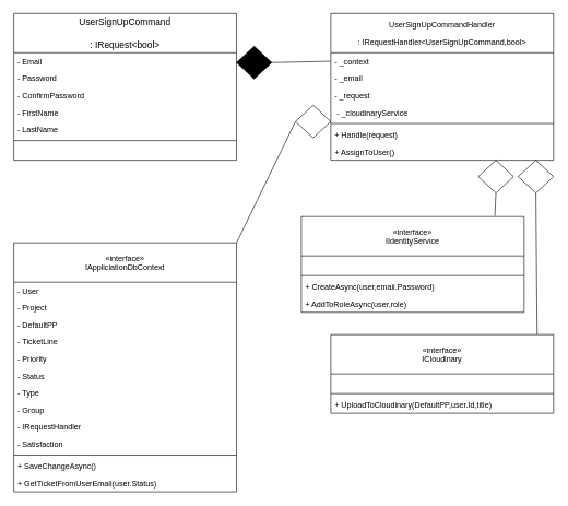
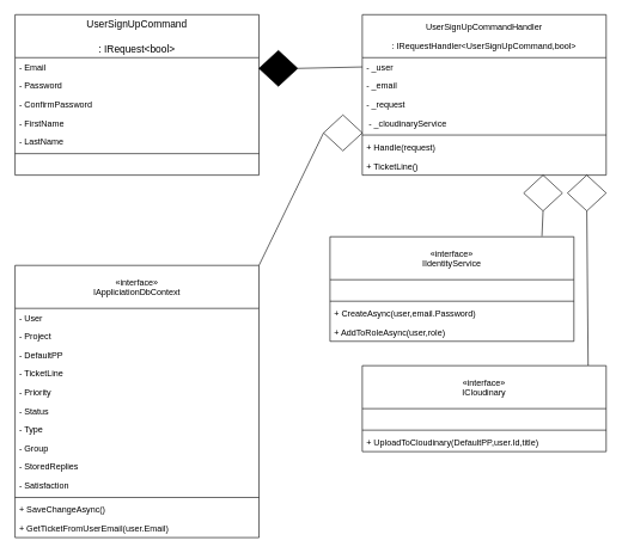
  <mxCell id="0" />
  <mxCell id="1" parent="0" />
  <mxCell id="2" value="" style="endArrow=none;html=1;entryX=0;entryY=0.5;entryDx=0;entryDy=0;exitX=1;exitY=0.5;exitDx=0;exitDy=0;exitPerimeter=0;" parent="1" source="3" target="19" edge="1"><mxGeometry width="50" height="50" relative="1" as="geometry"><mxPoint x="414" y="93" as="sourcePoint" /><mxPoint x="544" y="350" as="targetPoint" /></mxGeometry></mxCell>
  <mxCell id="3" value="" style="strokeWidth=1;html=1;shape=mxgraph.flowchart.decision;whiteSpace=wrap;fillColor=#000000;" parent="1" vertex="1"><mxGeometry x="360" y="70" width="54" height="50" as="geometry" /></mxCell>
  <mxCell id="4" value="" style="endArrow=none;html=1;entryX=1;entryY=0;entryDx=0;entryDy=0;exitX=0;exitY=0.5;exitDx=0;exitDy=0;exitPerimeter=0;" parent="1" source="5" target="26" edge="1"><mxGeometry width="50" height="50" relative="1" as="geometry"><mxPoint x="414" y="193" as="sourcePoint" /><mxPoint x="350" y="410" as="targetPoint" /></mxGeometry></mxCell>
  <mxCell id="5" value="" style="strokeWidth=1;html=1;shape=mxgraph.flowchart.decision;whiteSpace=wrap;" parent="1" vertex="1"><mxGeometry x="450" y="160" width="54" height="50" as="geometry" /></mxCell>
  <mxCell id="6" value="" style="endArrow=none;html=1;exitX=0.5;exitY=1;exitDx=0;exitDy=0;exitPerimeter=0;entryX=0.869;entryY=-0.006;entryDx=0;entryDy=0;entryPerimeter=0;" parent="1" source="7" target="40" edge="1"><mxGeometry width="50" height="50" relative="1" as="geometry"><mxPoint x="632" y="227" as="sourcePoint" /><mxPoint x="759" y="436" as="targetPoint" /></mxGeometry></mxCell>
  <mxCell id="7" value="" style="strokeWidth=1;html=1;shape=mxgraph.flowchart.decision;whiteSpace=wrap;" parent="1" vertex="1"><mxGeometry x="729" y="244" width="54" height="50" as="geometry" /></mxCell>
  <mxCell id="8" value="" style="strokeWidth=1;html=1;shape=mxgraph.flowchart.decision;whiteSpace=wrap;" parent="1" vertex="1"><mxGeometry x="790" y="244" width="54" height="50" as="geometry" /></mxCell>
  <mxCell id="9" value="" style="endArrow=none;html=1;entryX=0.926;entryY=-0.002;entryDx=0;entryDy=0;exitX=0.5;exitY=1;exitDx=0;exitDy=0;exitPerimeter=0;entryPerimeter=0;" parent="1" source="8" target="45" edge="1"><mxGeometry width="50" height="50" relative="1" as="geometry"><mxPoint x="656" y="226" as="sourcePoint" /><mxPoint x="858" y="543" as="targetPoint" /></mxGeometry></mxCell>
  <mxCell id="10" value="UserSignUpCommand&#10;&#10;: IRequest&lt;bool&gt;" style="swimlane;fontStyle=0;childLayout=stackLayout;horizontal=1;startSize=60;horizontalStack=0;resizeParent=1;resizeParentMax=0;resizeLast=0;collapsible=1;marginBottom=0;align=center;fontSize=14;" parent="1" vertex="1"><mxGeometry x="20" y="20" width="340" height="224" as="geometry" /></mxCell>
  <mxCell id="11" value="- Email" style="text;strokeColor=none;fillColor=none;align=left;verticalAlign=top;spacingLeft=4;spacingRight=4;overflow=hidden;rotatable=0;points=[[0,0.5],[1,0.5]];portConstraint=eastwest;" parent="10" vertex="1"><mxGeometry y="60" width="340" height="26" as="geometry" /></mxCell>
  <mxCell id="12" value="- Password" style="text;strokeColor=none;fillColor=none;align=left;verticalAlign=top;spacingLeft=4;spacingRight=4;overflow=hidden;rotatable=0;points=[[0,0.5],[1,0.5]];portConstraint=eastwest;" parent="10" vertex="1"><mxGeometry y="86" width="340" height="26" as="geometry" /></mxCell>
  <mxCell id="13" value="- ConfirmPassword" style="text;strokeColor=none;fillColor=none;align=left;verticalAlign=top;spacingLeft=4;spacingRight=4;overflow=hidden;rotatable=0;points=[[0,0.5],[1,0.5]];portConstraint=eastwest;" parent="10" vertex="1"><mxGeometry y="112" width="340" height="26" as="geometry" /></mxCell>
  <mxCell id="14" value="- FirstName" style="text;strokeColor=none;fillColor=none;align=left;verticalAlign=top;spacingLeft=4;spacingRight=4;overflow=hidden;rotatable=0;points=[[0,0.5],[1,0.5]];portConstraint=eastwest;" parent="10" vertex="1"><mxGeometry y="138" width="340" height="26" as="geometry" /></mxCell>
  <mxCell id="15" value="- LastName" style="text;strokeColor=none;fillColor=none;align=left;verticalAlign=top;spacingLeft=4;spacingRight=4;overflow=hidden;rotatable=0;points=[[0,0.5],[1,0.5]];portConstraint=eastwest;" parent="10" vertex="1"><mxGeometry y="164" width="340" height="26" as="geometry" /></mxCell>
  <mxCell id="16" value="" style="line;strokeWidth=1;fillColor=none;align=left;verticalAlign=middle;spacingTop=-1;spacingLeft=3;spacingRight=3;rotatable=0;labelPosition=right;points=[];portConstraint=eastwest;" parent="10" vertex="1"><mxGeometry y="190" width="340" height="8" as="geometry" /></mxCell>
  <mxCell id="17" value=" " style="text;strokeColor=none;fillColor=none;align=left;verticalAlign=top;spacingLeft=4;spacingRight=4;overflow=hidden;rotatable=0;points=[[0,0.5],[1,0.5]];portConstraint=eastwest;" parent="10" vertex="1"><mxGeometry y="198" width="340" height="26" as="geometry" /></mxCell>
  <mxCell id="18" value="UserSignUpCommandHandler&#10;&#10;: IRequestHandler&lt;UserSignUpCommand,bool&gt;" style="swimlane;fontStyle=0;childLayout=stackLayout;horizontal=1;startSize=60;fillColor=none;horizontalStack=0;resizeParent=1;resizeParentMax=0;resizeLast=0;collapsible=1;marginBottom=0;" parent="1" vertex="1"><mxGeometry x="504" y="20" width="340" height="224" as="geometry" /></mxCell>
- <mxCell id="19" value="- _context" style="text;strokeColor=none;fillColor=none;align=left;verticalAlign=top;spacingLeft=4;spacingRight=4;overflow=hidden;rotatable=0;points=[[0,0.5],[1,0.5]];portConstraint=eastwest;" parent="18" vertex="1"><mxGeometry y="60" width="340" height="26" as="geometry" /></mxCell>
+ <mxCell id="19" value="- _user" style="text;strokeColor=none;fillColor=none;align=left;verticalAlign=top;spacingLeft=4;spacingRight=4;overflow=hidden;rotatable=0;points=[[0,0.5],[1,0.5]];portConstraint=eastwest;" parent="18" vertex="1"><mxGeometry y="60" width="340" height="26" as="geometry" /></mxCell>
  <mxCell id="20" value="- _email" style="text;strokeColor=none;fillColor=none;align=left;verticalAlign=top;spacingLeft=4;spacingRight=4;overflow=hidden;rotatable=0;points=[[0,0.5],[1,0.5]];portConstraint=eastwest;" parent="18" vertex="1"><mxGeometry y="86" width="340" height="26" as="geometry" /></mxCell>
  <mxCell id="21" value="- _request" style="text;strokeColor=none;fillColor=none;align=left;verticalAlign=top;spacingLeft=4;spacingRight=4;overflow=hidden;rotatable=0;points=[[0,0.5],[1,0.5]];portConstraint=eastwest;" parent="18" vertex="1"><mxGeometry y="112" width="340" height="26" as="geometry" /></mxCell>
  <mxCell id="22" value=" - _cloudinaryService" style="text;strokeColor=none;fillColor=none;align=left;verticalAlign=top;spacingLeft=4;spacingRight=4;overflow=hidden;rotatable=0;points=[[0,0.5],[1,0.5]];portConstraint=eastwest;" parent="18" vertex="1"><mxGeometry y="138" width="340" height="26" as="geometry" /></mxCell>
  <mxCell id="23" value="" style="line;strokeWidth=1;fillColor=none;align=left;verticalAlign=middle;spacingTop=-1;spacingLeft=3;spacingRight=3;rotatable=0;labelPosition=right;points=[];portConstraint=eastwest;" parent="18" vertex="1"><mxGeometry y="164" width="340" height="8" as="geometry" /></mxCell>
  <mxCell id="24" value="+ Handle(request)" style="text;strokeColor=none;fillColor=none;align=left;verticalAlign=top;spacingLeft=4;spacingRight=4;overflow=hidden;rotatable=0;points=[[0,0.5],[1,0.5]];portConstraint=eastwest;" parent="18" vertex="1"><mxGeometry y="172" width="340" height="26" as="geometry" /></mxCell>
- <mxCell id="25" value="+ AssignToUser()" style="text;strokeColor=none;fillColor=none;align=left;verticalAlign=top;spacingLeft=4;spacingRight=4;overflow=hidden;rotatable=0;points=[[0,0.5],[1,0.5]];portConstraint=eastwest;" parent="18" vertex="1"><mxGeometry y="198" width="340" height="26" as="geometry" /></mxCell>
+ <mxCell id="25" value="+ TicketLine()" style="text;strokeColor=none;fillColor=none;align=left;verticalAlign=top;spacingLeft=4;spacingRight=4;overflow=hidden;rotatable=0;points=[[0,0.5],[1,0.5]];portConstraint=eastwest;" parent="18" vertex="1"><mxGeometry y="198" width="340" height="26" as="geometry" /></mxCell>
  <mxCell id="26" value="«interface»&#10;IAppliciationDbContext" style="swimlane;fontStyle=0;childLayout=stackLayout;horizontal=1;startSize=60;fillColor=none;horizontalStack=0;resizeParent=1;resizeParentMax=0;resizeLast=0;collapsible=1;marginBottom=0;" parent="1" vertex="1"><mxGeometry x="20" y="370" width="340" height="380" as="geometry" /></mxCell>
  <mxCell id="27" value="- User" style="text;strokeColor=none;fillColor=none;align=left;verticalAlign=top;spacingLeft=4;spacingRight=4;overflow=hidden;rotatable=0;points=[[0,0.5],[1,0.5]];portConstraint=eastwest;" parent="26" vertex="1"><mxGeometry y="60" width="340" height="26" as="geometry" /></mxCell>
  <mxCell id="28" value="- Project" style="text;strokeColor=none;fillColor=none;align=left;verticalAlign=top;spacingLeft=4;spacingRight=4;overflow=hidden;rotatable=0;points=[[0,0.5],[1,0.5]];portConstraint=eastwest;" parent="26" vertex="1"><mxGeometry y="86" width="340" height="26" as="geometry" /></mxCell>
  <mxCell id="29" value="- DefaultPP" style="text;strokeColor=none;fillColor=none;align=left;verticalAlign=top;spacingLeft=4;spacingRight=4;overflow=hidden;rotatable=0;points=[[0,0.5],[1,0.5]];portConstraint=eastwest;" parent="26" vertex="1"><mxGeometry y="112" width="340" height="26" as="geometry" /></mxCell>
  <mxCell id="30" value="- TicketLine" style="text;strokeColor=none;fillColor=none;align=left;verticalAlign=top;spacingLeft=4;spacingRight=4;overflow=hidden;rotatable=0;points=[[0,0.5],[1,0.5]];portConstraint=eastwest;" parent="26" vertex="1"><mxGeometry y="138" width="340" height="26" as="geometry" /></mxCell>
  <mxCell id="31" value="- Priority" style="text;strokeColor=none;fillColor=none;align=left;verticalAlign=top;spacingLeft=4;spacingRight=4;overflow=hidden;rotatable=0;points=[[0,0.5],[1,0.5]];portConstraint=eastwest;" parent="26" vertex="1"><mxGeometry y="164" width="340" height="26" as="geometry" /></mxCell>
  <mxCell id="32" value="- Status" style="text;strokeColor=none;fillColor=none;align=left;verticalAlign=top;spacingLeft=4;spacingRight=4;overflow=hidden;rotatable=0;points=[[0,0.5],[1,0.5]];portConstraint=eastwest;" parent="26" vertex="1"><mxGeometry y="190" width="340" height="26" as="geometry" /></mxCell>
  <mxCell id="33" value="- Type" style="text;strokeColor=none;fillColor=none;align=left;verticalAlign=top;spacingLeft=4;spacingRight=4;overflow=hidden;rotatable=0;points=[[0,0.5],[1,0.5]];portConstraint=eastwest;" parent="26" vertex="1"><mxGeometry y="216" width="340" height="26" as="geometry" /></mxCell>
  <mxCell id="34" value="- Group" style="text;strokeColor=none;fillColor=none;align=left;verticalAlign=top;spacingLeft=4;spacingRight=4;overflow=hidden;rotatable=0;points=[[0,0.5],[1,0.5]];portConstraint=eastwest;" parent="26" vertex="1"><mxGeometry y="242" width="340" height="26" as="geometry" /></mxCell>
- <mxCell id="35" value="- IRequestHandler" style="text;strokeColor=none;fillColor=none;align=left;verticalAlign=top;spacingLeft=4;spacingRight=4;overflow=hidden;rotatable=0;points=[[0,0.5],[1,0.5]];portConstraint=eastwest;" parent="26" vertex="1"><mxGeometry y="268" width="340" height="26" as="geometry" /></mxCell>
+ <mxCell id="35" value="- StoredReplies" style="text;strokeColor=none;fillColor=none;align=left;verticalAlign=top;spacingLeft=4;spacingRight=4;overflow=hidden;rotatable=0;points=[[0,0.5],[1,0.5]];portConstraint=eastwest;" parent="26" vertex="1"><mxGeometry y="268" width="340" height="26" as="geometry" /></mxCell>
  <mxCell id="36" value="- Satisfaction" style="text;strokeColor=none;fillColor=none;align=left;verticalAlign=top;spacingLeft=4;spacingRight=4;overflow=hidden;rotatable=0;points=[[0,0.5],[1,0.5]];portConstraint=eastwest;" parent="26" vertex="1"><mxGeometry y="294" width="340" height="26" as="geometry" /></mxCell>
  <mxCell id="37" value="" style="line;strokeWidth=1;fillColor=none;align=left;verticalAlign=middle;spacingTop=-1;spacingLeft=3;spacingRight=3;rotatable=0;labelPosition=right;points=[];portConstraint=eastwest;" parent="26" vertex="1"><mxGeometry y="320" width="340" height="8" as="geometry" /></mxCell>
  <mxCell id="38" value="+ SaveChangeAsync()" style="text;strokeColor=none;fillColor=none;align=left;verticalAlign=top;spacingLeft=4;spacingRight=4;overflow=hidden;rotatable=0;points=[[0,0.5],[1,0.5]];portConstraint=eastwest;" parent="26" vertex="1"><mxGeometry y="328" width="340" height="26" as="geometry" /></mxCell>
- <mxCell id="39" value="+ GetTicketFromUserEmail(user.Status)" style="text;strokeColor=none;fillColor=none;align=left;verticalAlign=top;spacingLeft=4;spacingRight=4;overflow=hidden;rotatable=0;points=[[0,0.5],[1,0.5]];portConstraint=eastwest;" parent="26" vertex="1"><mxGeometry y="354" width="340" height="26" as="geometry" /></mxCell>
+ <mxCell id="39" value="+ GetTicketFromUserEmail(user.Email)" style="text;strokeColor=none;fillColor=none;align=left;verticalAlign=top;spacingLeft=4;spacingRight=4;overflow=hidden;rotatable=0;points=[[0,0.5],[1,0.5]];portConstraint=eastwest;" parent="26" vertex="1"><mxGeometry y="354" width="340" height="26" as="geometry" /></mxCell>
  <mxCell id="40" value="«interface»&#10;IIdentityService" style="swimlane;fontStyle=0;childLayout=stackLayout;horizontal=1;startSize=60;fillColor=none;horizontalStack=0;resizeParent=1;resizeParentMax=0;resizeLast=0;collapsible=1;marginBottom=0;" parent="1" vertex="1"><mxGeometry x="459" y="330" width="340" height="146" as="geometry" /></mxCell>
  <mxCell id="41" value=" " style="text;strokeColor=none;fillColor=none;align=left;verticalAlign=top;spacingLeft=4;spacingRight=4;overflow=hidden;rotatable=0;points=[[0,0.5],[1,0.5]];portConstraint=eastwest;" parent="40" vertex="1"><mxGeometry y="60" width="340" height="26" as="geometry" /></mxCell>
  <mxCell id="42" value="" style="line;strokeWidth=1;fillColor=none;align=left;verticalAlign=middle;spacingTop=-1;spacingLeft=3;spacingRight=3;rotatable=0;labelPosition=right;points=[];portConstraint=eastwest;" parent="40" vertex="1"><mxGeometry y="86" width="340" height="8" as="geometry" /></mxCell>
  <mxCell id="43" value="+ CreateAsync(user,email.Password)" style="text;strokeColor=none;fillColor=none;align=left;verticalAlign=top;spacingLeft=4;spacingRight=4;overflow=hidden;rotatable=0;points=[[0,0.5],[1,0.5]];portConstraint=eastwest;" parent="40" vertex="1"><mxGeometry y="94" width="340" height="26" as="geometry" /></mxCell>
  <mxCell id="44" value="+ AddToRoleAsync(user,role)" style="text;strokeColor=none;fillColor=none;align=left;verticalAlign=top;spacingLeft=4;spacingRight=4;overflow=hidden;rotatable=0;points=[[0,0.5],[1,0.5]];portConstraint=eastwest;" parent="40" vertex="1"><mxGeometry y="120" width="340" height="26" as="geometry" /></mxCell>
  <mxCell id="45" value="«interface»&#10;ICloudinary" style="swimlane;fontStyle=0;childLayout=stackLayout;horizontal=1;startSize=60;fillColor=none;horizontalStack=0;resizeParent=1;resizeParentMax=0;resizeLast=0;collapsible=1;marginBottom=0;" parent="1" vertex="1"><mxGeometry x="504" y="510" width="340" height="120" as="geometry" /></mxCell>
  <mxCell id="46" value=" " style="text;strokeColor=none;fillColor=none;align=left;verticalAlign=top;spacingLeft=4;spacingRight=4;overflow=hidden;rotatable=0;points=[[0,0.5],[1,0.5]];portConstraint=eastwest;" parent="45" vertex="1"><mxGeometry y="60" width="340" height="26" as="geometry" /></mxCell>
  <mxCell id="47" value="" style="line;strokeWidth=1;fillColor=none;align=left;verticalAlign=middle;spacingTop=-1;spacingLeft=3;spacingRight=3;rotatable=0;labelPosition=right;points=[];portConstraint=eastwest;" parent="45" vertex="1"><mxGeometry y="86" width="340" height="8" as="geometry" /></mxCell>
  <mxCell id="48" value="+ UploadToCloudinary(DefaultPP,user.Id,title)" style="text;strokeColor=none;fillColor=none;align=left;verticalAlign=top;spacingLeft=4;spacingRight=4;overflow=hidden;rotatable=0;points=[[0,0.5],[1,0.5]];portConstraint=eastwest;" parent="45" vertex="1"><mxGeometry y="94" width="340" height="26" as="geometry" /></mxCell>
